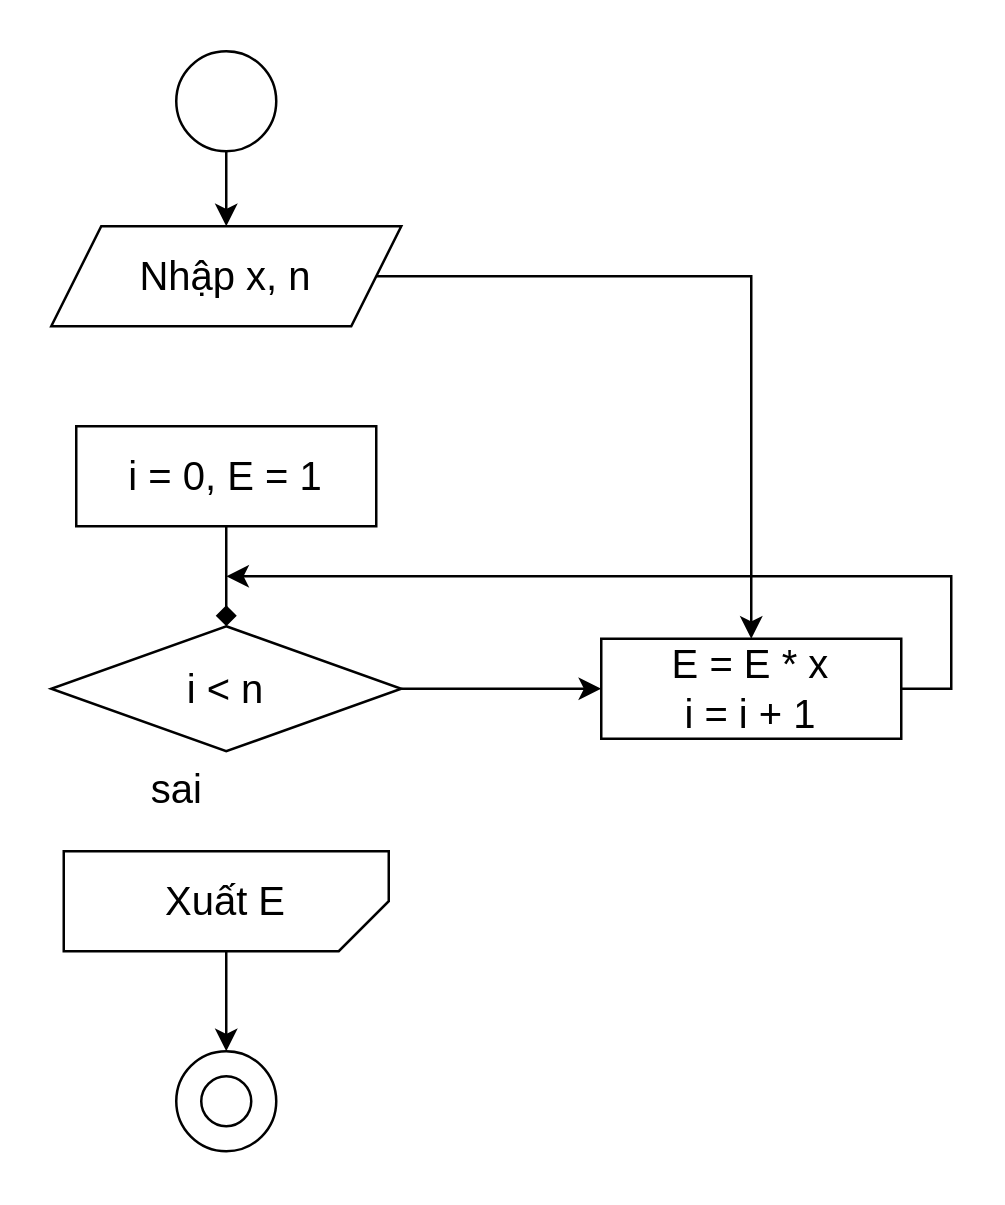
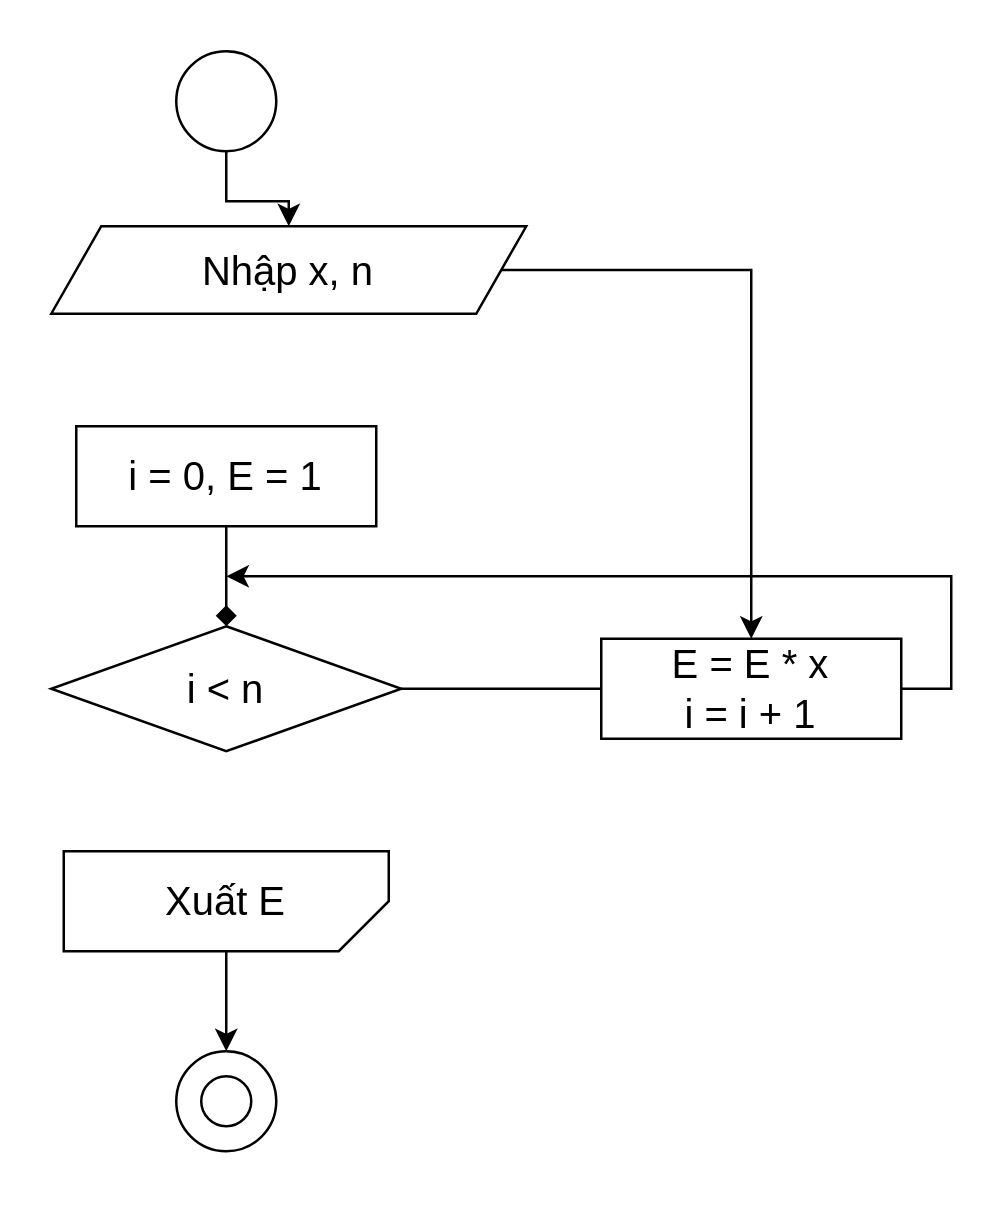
  <mxCell id="0" />
  <mxCell id="1" parent="0" />
  <mxCell id="2" value="" style="edgeStyle=orthogonalEdgeStyle;rounded=0;orthogonalLoop=1;jettySize=auto;html=1;fontSize=16;" parent="1" source="3" target="5" edge="1"><mxGeometry relative="1" as="geometry" /></mxCell>
  <mxCell id="3" value="" style="ellipse;whiteSpace=wrap;html=1;aspect=fixed;fontSize=16;" parent="1" vertex="1"><mxGeometry x="70" y="20" width="40" height="40" as="geometry" /></mxCell>
  <mxCell id="4" value="" style="edgeStyle=orthogonalEdgeStyle;rounded=0;orthogonalLoop=1;jettySize=auto;html=1;" parent="1" source="5" target="11" edge="1"><mxGeometry relative="1" as="geometry" /></mxCell>
- <mxCell id="5" value="Nhập x, n" style="shape=parallelogram;perimeter=parallelogramPerimeter;whiteSpace=wrap;html=1;fixedSize=1;fontSize=16;" parent="1" vertex="1"><mxGeometry x="20" y="90" width="140" height="40" as="geometry" /></mxCell>
+ <mxCell id="5" value="Nhập x, n" style="shape=parallelogram;perimeter=parallelogramPerimeter;whiteSpace=wrap;html=1;fixedSize=1;fontSize=16;" parent="1" vertex="1"><mxGeometry x="20" y="90" width="190" height="35" as="geometry" /></mxCell>
  <mxCell id="6" value="" style="edgeStyle=orthogonalEdgeStyle;rounded=0;orthogonalLoop=1;jettySize=auto;html=1;endArrow=diamond;" parent="1" source="7" target="9" edge="1"><mxGeometry relative="1" as="geometry" /></mxCell>
  <mxCell id="7" value="i = 0, E = 1" style="whiteSpace=wrap;html=1;fontSize=16;" parent="1" vertex="1"><mxGeometry x="30" y="170" width="120" height="40" as="geometry" /></mxCell>
- <mxCell id="8" value="" style="edgeStyle=orthogonalEdgeStyle;rounded=0;orthogonalLoop=1;jettySize=auto;html=1;" parent="1" source="9" target="11" edge="1"><mxGeometry relative="1" as="geometry" /></mxCell>
+ <mxCell id="8" value="" style="edgeStyle=orthogonalEdgeStyle;rounded=0;orthogonalLoop=1;jettySize=auto;html=1;endArrow=none;" parent="1" source="9" target="11" edge="1"><mxGeometry relative="1" as="geometry" /></mxCell>
  <mxCell id="9" value="i &amp;lt; n" style="rhombus;whiteSpace=wrap;html=1;fontSize=16;" parent="1" vertex="1"><mxGeometry x="20" y="250" width="140" height="50" as="geometry" /></mxCell>
  <mxCell id="10" style="edgeStyle=orthogonalEdgeStyle;rounded=0;orthogonalLoop=1;jettySize=auto;html=1;exitX=1;exitY=0.5;exitDx=0;exitDy=0;" parent="1" source="11" edge="1"><mxGeometry relative="1" as="geometry"><mxPoint x="90" y="230" as="targetPoint" /><Array as="points"><mxPoint x="380" y="275" /><mxPoint x="380" y="230" /><mxPoint x="150" y="230" /></Array></mxGeometry></mxCell>
  <mxCell id="11" value="E = E * x&lt;br&gt;i = i + 1" style="whiteSpace=wrap;html=1;fontSize=16;" parent="1" vertex="1"><mxGeometry x="240" y="255" width="120" height="40" as="geometry" /></mxCell>
  <mxCell id="12" value="" style="edgeStyle=orthogonalEdgeStyle;rounded=0;orthogonalLoop=1;jettySize=auto;html=1;" parent="1" source="13" target="15" edge="1"><mxGeometry relative="1" as="geometry" /></mxCell>
  <mxCell id="13" value="Xuất E" style="shape=card;whiteSpace=wrap;html=1;flipV=1;direction=south;size=20;fontSize=16;" parent="1" vertex="1"><mxGeometry x="25" y="340" width="130" height="40" as="geometry" /></mxCell>
- <mxCell id="14" value="&lt;font style=&quot;font-size: 16px;&quot;&gt;sai&lt;br&gt;&lt;/font&gt;" style="text;html=1;align=center;verticalAlign=middle;resizable=0;points=[];autosize=1;strokeColor=none;fillColor=none;" parent="1" vertex="1"><mxGeometry x="50" y="300" width="40" height="30" as="geometry" /></mxCell>
  <mxCell id="15" value="" style="ellipse;whiteSpace=wrap;html=1;fontSize=16;" parent="1" vertex="1"><mxGeometry x="70" y="420" width="40" height="40" as="geometry" /></mxCell>
  <mxCell id="16" value="" style="ellipse;whiteSpace=wrap;html=1;aspect=fixed;" parent="1" vertex="1"><mxGeometry x="80" y="430" width="20" height="20" as="geometry" /></mxCell>
